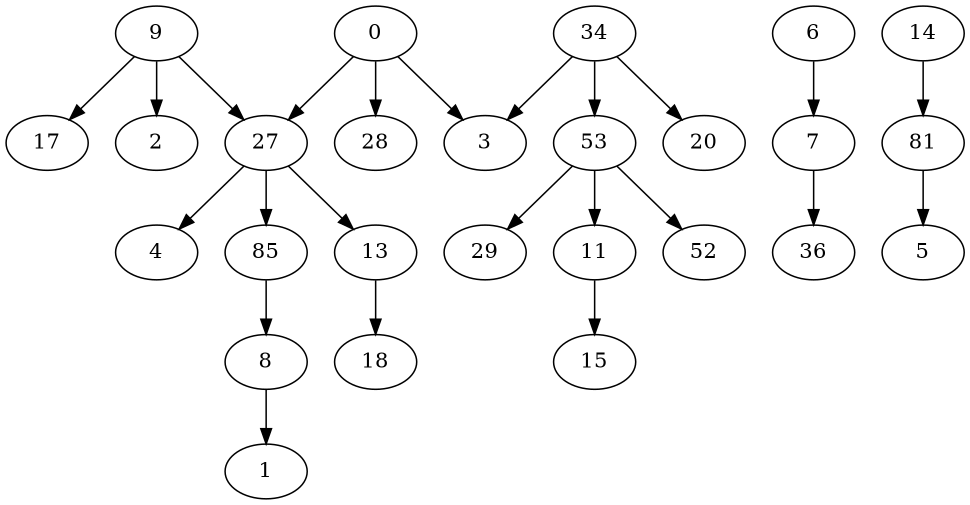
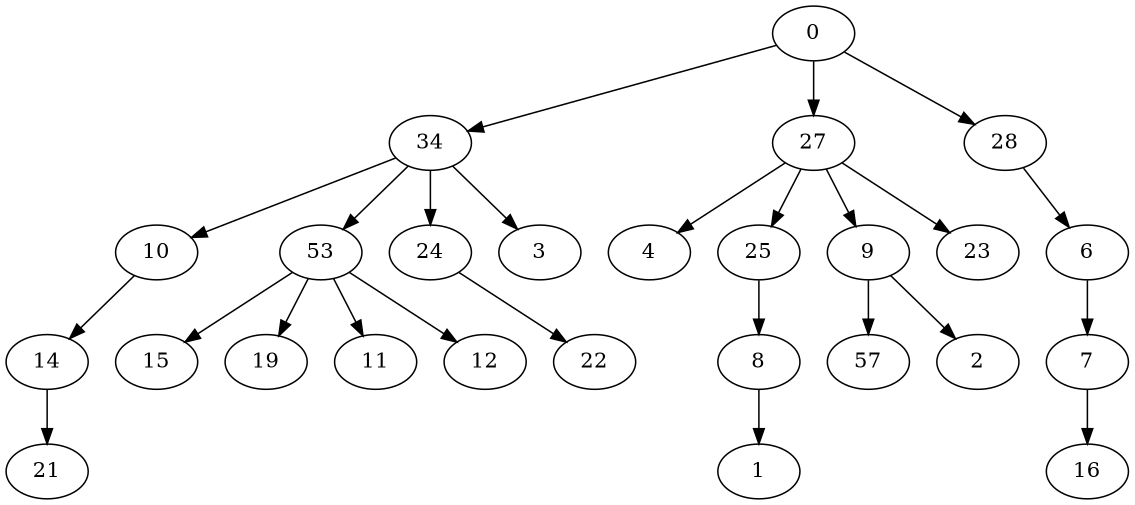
  digraph {
    n1 [label=0]
    n2 [label=34]
    n3 [label=27]
    n4 [label=28]
+   n5 [label=10]
    n6 [label=53]
-   n7 [label=20]
+   n7 [label=24]
    n8 [label=3]
    n9 [label=4]
-   n10 [label=85]
+   n10 [label=25]
    n11 [label=9]
-   n12 [label=13]
+   n12 [label=23]
    n13 [label=6]
    n14 [label=14]
    n15 [label=15]
-   n16 [label=29]
+   n16 [label=19]
    n17 [label=11]
-   n18 [label=52]
+   n18 [label=12]
+   n19 [label=22]
    n20 [label=8]
-   n21 [label=17]
+   n21 [label=57]
    n22 [label=2]
-   n23 [label=18]
    n24 [label=1]
    n25 [label=7]
-   n26 [label=81]
-   n27 [label=36]
-   n28 [label=5]
-   n1 -> n8
+   n26 [label=21]
+   n27 [label=16]
+   n1 -> n2
    n1 -> n3
    n1 -> n4
+   n2 -> n5
    n2 -> n6
    n2 -> n7
    n2 -> n8
    n3 -> n9
    n3 -> n10
-   n11 -> n3
+   n3 -> n11
    n3 -> n12
-   n17 -> n15
+   n4 -> n13
+   n5 -> n14
+   n6 -> n15
    n6 -> n16
    n6 -> n17
    n6 -> n18
+   n7 -> n19
    n10 -> n20
    n11 -> n21
    n11 -> n22
-   n12 -> n23
    n13 -> n25
    n14 -> n26
    n20 -> n24
    n25 -> n27
-   n26 -> n28
  }
